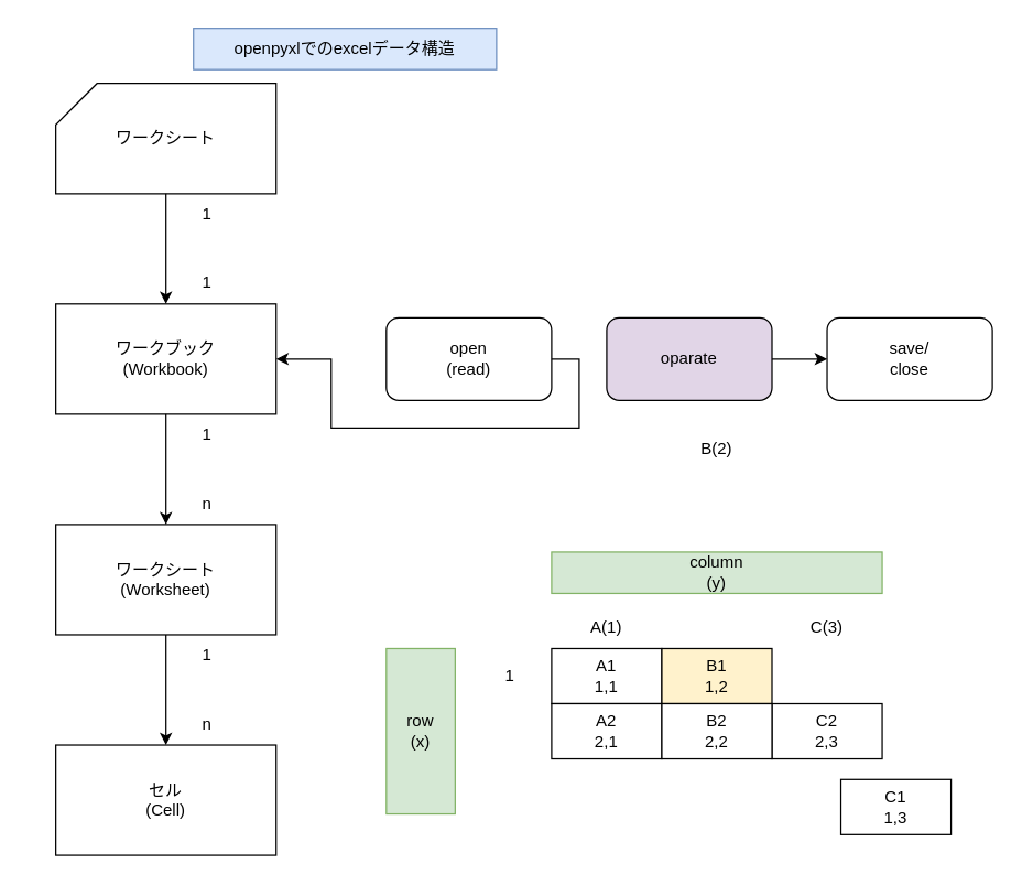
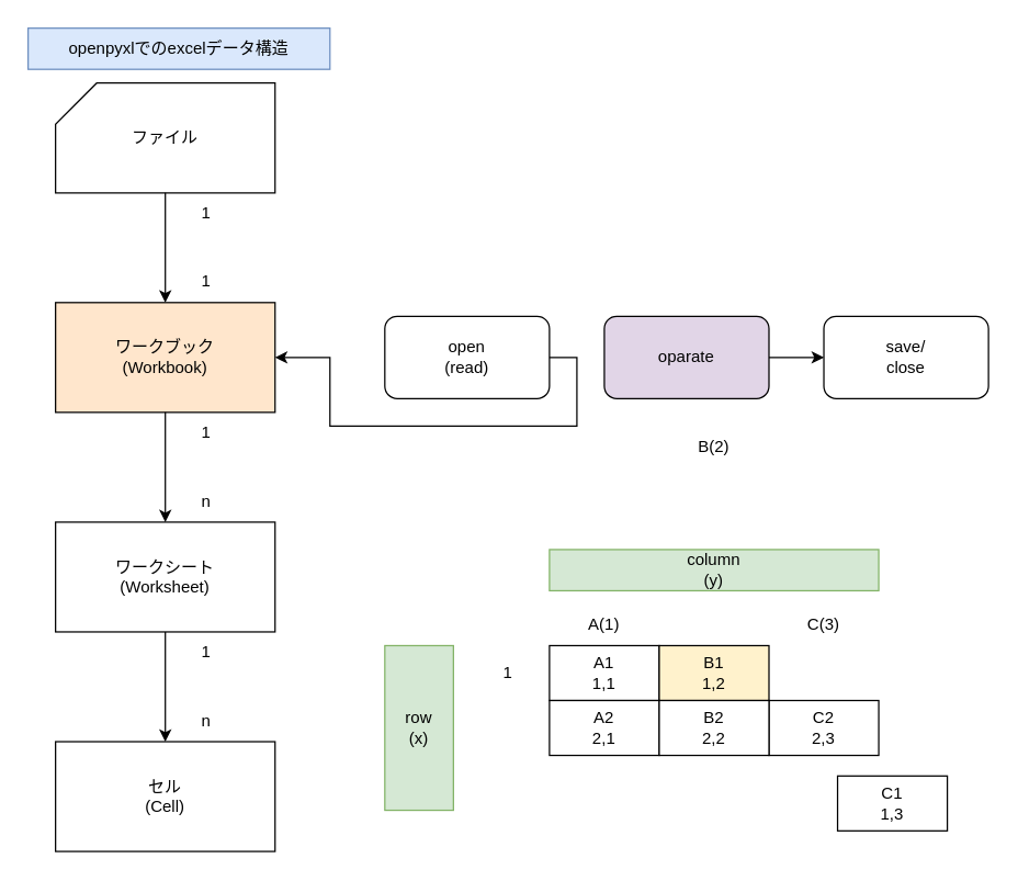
  <mxCell id="0" />
  <mxCell id="1" parent="0" />
- <mxCell id="2" value="ワークシート" style="shape=card;whiteSpace=wrap;html=1;" vertex="1" parent="1"><mxGeometry x="40" y="60" width="160" height="80" as="geometry" /></mxCell>
- <mxCell id="3" value="ワークブック&lt;div&gt;(Workbook)&lt;/div&gt;" style="rounded=0;whiteSpace=wrap;html=1;" vertex="1" parent="1"><mxGeometry x="40" y="220" width="160" height="80" as="geometry" /></mxCell>
+ <mxCell id="2" value="ファイル" style="shape=card;whiteSpace=wrap;html=1;" vertex="1" parent="1"><mxGeometry x="40" y="60" width="160" height="80" as="geometry" /></mxCell>
+ <mxCell id="3" value="ワークブック&lt;div&gt;(Workbook)&lt;/div&gt;" style="rounded=0;whiteSpace=wrap;html=1;fillColor=#ffe6cc;" vertex="1" parent="1"><mxGeometry x="40" y="220" width="160" height="80" as="geometry" /></mxCell>
  <mxCell id="4" value="" style="endArrow=classic;html=1;rounded=0;exitX=0.5;exitY=1;exitDx=0;exitDy=0;exitPerimeter=0;entryX=0.5;entryY=0;entryDx=0;entryDy=0;" edge="1" parent="1" source="2" target="3"><mxGeometry width="50" height="50" relative="1" as="geometry"><mxPoint x="350" y="420" as="sourcePoint" /><mxPoint x="400" y="370" as="targetPoint" /></mxGeometry></mxCell>
  <mxCell id="5" value="ワークシート&lt;div&gt;(Worksheet)&lt;/div&gt;" style="rounded=0;whiteSpace=wrap;html=1;" vertex="1" parent="1"><mxGeometry x="40" y="380" width="160" height="80" as="geometry" /></mxCell>
  <mxCell id="6" value="1" style="text;html=1;align=center;verticalAlign=middle;whiteSpace=wrap;rounded=0;" vertex="1" parent="1"><mxGeometry x="120" y="140" width="60" height="30" as="geometry" /></mxCell>
  <mxCell id="7" value="1" style="text;html=1;align=center;verticalAlign=middle;whiteSpace=wrap;rounded=0;" vertex="1" parent="1"><mxGeometry x="120" y="190" width="60" height="30" as="geometry" /></mxCell>
  <mxCell id="8" value="" style="endArrow=classic;html=1;rounded=0;exitX=0.5;exitY=1;exitDx=0;exitDy=0;exitPerimeter=0;entryX=0.5;entryY=0;entryDx=0;entryDy=0;" edge="1" parent="1"><mxGeometry width="50" height="50" relative="1" as="geometry"><mxPoint x="120" y="300" as="sourcePoint" /><mxPoint x="120" y="380" as="targetPoint" /></mxGeometry></mxCell>
  <mxCell id="9" value="1" style="text;html=1;align=center;verticalAlign=middle;whiteSpace=wrap;rounded=0;" vertex="1" parent="1"><mxGeometry x="120" y="300" width="60" height="30" as="geometry" /></mxCell>
  <mxCell id="10" value="n" style="text;html=1;align=center;verticalAlign=middle;whiteSpace=wrap;rounded=0;" vertex="1" parent="1"><mxGeometry x="120" y="350" width="60" height="30" as="geometry" /></mxCell>
  <mxCell id="11" value="&lt;div&gt;セル&lt;/div&gt;&lt;div&gt;(Cell)&lt;/div&gt;" style="rounded=0;whiteSpace=wrap;html=1;" vertex="1" parent="1"><mxGeometry x="40" y="540" width="160" height="80" as="geometry" /></mxCell>
  <mxCell id="12" value="" style="endArrow=classic;html=1;rounded=0;exitX=0.5;exitY=1;exitDx=0;exitDy=0;exitPerimeter=0;entryX=0.5;entryY=0;entryDx=0;entryDy=0;" edge="1" parent="1"><mxGeometry width="50" height="50" relative="1" as="geometry"><mxPoint x="120" y="460" as="sourcePoint" /><mxPoint x="120" y="540" as="targetPoint" /></mxGeometry></mxCell>
  <mxCell id="13" value="n" style="text;html=1;align=center;verticalAlign=middle;whiteSpace=wrap;rounded=0;" vertex="1" parent="1"><mxGeometry x="120" y="510" width="60" height="30" as="geometry" /></mxCell>
  <mxCell id="14" value="1" style="text;html=1;align=center;verticalAlign=middle;whiteSpace=wrap;rounded=0;" vertex="1" parent="1"><mxGeometry x="120" y="460" width="60" height="30" as="geometry" /></mxCell>
  <mxCell id="15" value="A1&lt;div&gt;1,1&lt;/div&gt;" style="rounded=0;whiteSpace=wrap;html=1;" vertex="1" parent="1"><mxGeometry x="400" y="470" width="80" height="40" as="geometry" /></mxCell>
  <mxCell id="16" value="B1&lt;div&gt;1,2&lt;/div&gt;" style="rounded=0;whiteSpace=wrap;html=1;fillColor=#fff2cc;" vertex="1" parent="1"><mxGeometry x="480" y="470" width="80" height="40" as="geometry" /></mxCell>
  <mxCell id="17" value="C1&lt;div&gt;1,3&lt;/div&gt;" style="rounded=0;whiteSpace=wrap;html=1;" vertex="1" parent="1"><mxGeometry x="610" y="565" width="80" height="40" as="geometry" /></mxCell>
  <mxCell id="18" value="C2&lt;div&gt;2,3&lt;/div&gt;" style="rounded=0;whiteSpace=wrap;html=1;" vertex="1" parent="1"><mxGeometry x="560" y="510" width="80" height="40" as="geometry" /></mxCell>
  <mxCell id="19" value="A2&lt;div&gt;2,1&lt;/div&gt;" style="rounded=0;whiteSpace=wrap;html=1;" vertex="1" parent="1"><mxGeometry x="400" y="510" width="80" height="40" as="geometry" /></mxCell>
  <mxCell id="20" value="B2&lt;div&gt;2,2&lt;/div&gt;" style="rounded=0;whiteSpace=wrap;html=1;" vertex="1" parent="1"><mxGeometry x="480" y="510" width="80" height="40" as="geometry" /></mxCell>
  <mxCell id="21" value="A(1)" style="text;html=1;align=center;verticalAlign=middle;whiteSpace=wrap;rounded=0;" vertex="1" parent="1"><mxGeometry x="410" y="440" width="60" height="30" as="geometry" /></mxCell>
  <mxCell id="22" value="B(2)" style="text;html=1;align=center;verticalAlign=middle;whiteSpace=wrap;rounded=0;" vertex="1" parent="1"><mxGeometry x="490" y="310" width="60" height="30" as="geometry" /></mxCell>
  <mxCell id="23" value="C(3)" style="text;html=1;align=center;verticalAlign=middle;whiteSpace=wrap;rounded=0;" vertex="1" parent="1"><mxGeometry x="570" y="440" width="60" height="30" as="geometry" /></mxCell>
  <mxCell id="24" value="1" style="text;html=1;align=center;verticalAlign=middle;whiteSpace=wrap;rounded=0;" vertex="1" parent="1"><mxGeometry x="340" y="475" width="60" height="30" as="geometry" /></mxCell>
  <mxCell id="25" value="column&lt;div&gt;(y)&lt;/div&gt;" style="text;html=1;align=center;verticalAlign=middle;whiteSpace=wrap;rounded=0;fillColor=#d5e8d4;strokeColor=#82b366;" vertex="1" parent="1"><mxGeometry x="400" y="400" width="240" height="30" as="geometry" /></mxCell>
  <mxCell id="26" value="row&lt;div&gt;(x)&lt;/div&gt;" style="text;html=1;align=center;verticalAlign=middle;whiteSpace=wrap;rounded=0;fillColor=#d5e8d4;strokeColor=#82b366;" vertex="1" parent="1"><mxGeometry x="280" y="470" width="50" height="120" as="geometry" /></mxCell>
  <mxCell id="27" value="open&lt;div&gt;(read)&lt;/div&gt;" style="rounded=1;whiteSpace=wrap;html=1;" vertex="1" parent="1"><mxGeometry x="280" y="230" width="120" height="60" as="geometry" /></mxCell>
  <mxCell id="28" value="oparate" style="rounded=1;whiteSpace=wrap;html=1;fillColor=#e1d5e7;" vertex="1" parent="1"><mxGeometry x="440" y="230" width="120" height="60" as="geometry" /></mxCell>
  <mxCell id="29" value="&lt;div&gt;save/&lt;/div&gt;close" style="rounded=1;whiteSpace=wrap;html=1;" vertex="1" parent="1"><mxGeometry x="600" y="230" width="120" height="60" as="geometry" /></mxCell>
  <mxCell id="30" style="edgeStyle=orthogonalEdgeStyle;rounded=0;orthogonalLoop=1;jettySize=auto;html=1;exitX=1;exitY=0.5;exitDx=0;exitDy=0;" edge="1" parent="1" source="27" target="3"><mxGeometry relative="1" as="geometry" /></mxCell>
  <mxCell id="31" value="" style="endArrow=classic;html=1;rounded=0;exitX=1;exitY=0.5;exitDx=0;exitDy=0;entryX=0;entryY=0.5;entryDx=0;entryDy=0;" edge="1" parent="1" source="28" target="29"><mxGeometry width="50" height="50" relative="1" as="geometry"><mxPoint x="360" y="390" as="sourcePoint" /><mxPoint x="410" y="340" as="targetPoint" /></mxGeometry></mxCell>
- <mxCell id="32" value="openpyxlでのexcelデータ構造" style="text;html=1;align=center;verticalAlign=middle;whiteSpace=wrap;rounded=0;fillColor=#dae8fc;strokeColor=#6c8ebf;" vertex="1" parent="1"><mxGeometry x="140" y="20" width="220" height="30" as="geometry" /></mxCell>
+ <mxCell id="32" value="openpyxlでのexcelデータ構造" style="text;html=1;align=center;verticalAlign=middle;whiteSpace=wrap;rounded=0;fillColor=#dae8fc;strokeColor=#6c8ebf;" vertex="1" parent="1"><mxGeometry x="20" y="20" width="220" height="30" as="geometry" /></mxCell>
